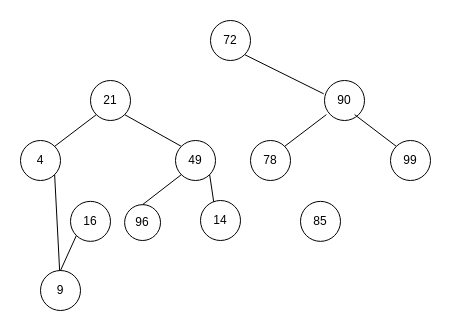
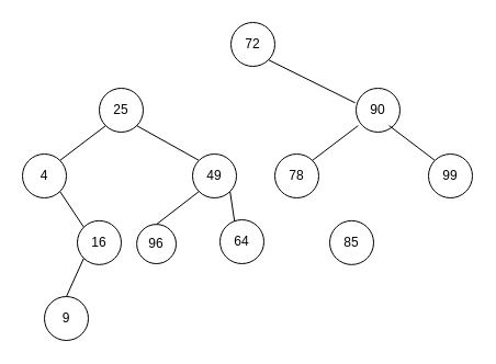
  <mxCell id="0" />
  <mxCell id="1" parent="0" />
  <mxCell id="2" style="edgeStyle=orthogonalEdgeStyle;rounded=0;orthogonalLoop=1;jettySize=auto;html=1;exitX=0;exitY=1;exitDx=0;exitDy=0;" edge="1" parent="1" source="4"><mxGeometry relative="1" as="geometry"><mxPoint x="216" y="54" as="targetPoint" /></mxGeometry></mxCell>
  <mxCell id="3" style="orthogonalLoop=1;jettySize=auto;html=1;exitX=1;exitY=1;exitDx=0;exitDy=0;entryX=-0.02;entryY=0.333;entryDx=0;entryDy=0;rounded=0;endArrow=none;endFill=0;strokeColor=default;entryPerimeter=0;" edge="1" parent="1" source="4" target="19"><mxGeometry relative="1" as="geometry"><mxPoint x="330" y="100" as="targetPoint" /></mxGeometry></mxCell>
  <mxCell id="4" value="72" style="ellipse;whiteSpace=wrap;html=1;aspect=fixed;" vertex="1" parent="1"><mxGeometry x="210" y="20" width="40" height="40" as="geometry" /></mxCell>
- <mxCell id="5" value="21" style="ellipse;whiteSpace=wrap;html=1;aspect=fixed;" vertex="1" parent="1"><mxGeometry x="90" y="80" width="40" height="40" as="geometry" /></mxCell>
+ <mxCell id="5" value="25" style="ellipse;whiteSpace=wrap;html=1;aspect=fixed;" vertex="1" parent="1"><mxGeometry x="90" y="80" width="40" height="40" as="geometry" /></mxCell>
  <mxCell id="6" style="edgeStyle=orthogonalEdgeStyle;rounded=0;orthogonalLoop=1;jettySize=auto;html=1;exitX=0;exitY=1;exitDx=0;exitDy=0;" edge="1" parent="1"><mxGeometry relative="1" as="geometry"><mxPoint x="96" y="114" as="targetPoint" /><mxPoint x="95.858" y="114.142" as="sourcePoint" /></mxGeometry></mxCell>
  <mxCell id="7" style="orthogonalLoop=1;jettySize=auto;html=1;exitX=1;exitY=1;exitDx=0;exitDy=0;entryX=0;entryY=0;entryDx=0;entryDy=0;rounded=0;endArrow=none;endFill=0;strokeColor=default;" edge="1" parent="1" target="10"><mxGeometry relative="1" as="geometry"><mxPoint x="124.142" y="114.142" as="sourcePoint" /></mxGeometry></mxCell>
  <mxCell id="8" value="4" style="ellipse;whiteSpace=wrap;html=1;aspect=fixed;" vertex="1" parent="1"><mxGeometry x="20" y="140" width="40" height="40" as="geometry" /></mxCell>
  <mxCell id="9" value="" style="endArrow=none;html=1;rounded=0;exitX=1;exitY=0;exitDx=0;exitDy=0;entryX=0;entryY=1;entryDx=0;entryDy=0;" edge="1" parent="1" source="8"><mxGeometry width="50" height="50" relative="1" as="geometry"><mxPoint x="190" y="230" as="sourcePoint" /><mxPoint x="95.858" y="114.142" as="targetPoint" /></mxGeometry></mxCell>
  <mxCell id="10" value="49" style="ellipse;whiteSpace=wrap;html=1;aspect=fixed;" vertex="1" parent="1"><mxGeometry x="175" y="140" width="40" height="40" as="geometry" /></mxCell>
- <mxCell id="11" style="orthogonalLoop=1;jettySize=auto;html=1;rounded=0;endArrow=none;endFill=0;strokeColor=default;exitX=1;exitY=1;exitDx=0;exitDy=0;" edge="1" parent="1" target="13" source="8"><mxGeometry relative="1" as="geometry"><mxPoint x="54" y="170" as="sourcePoint" /></mxGeometry></mxCell>
+ <mxCell id="11" style="orthogonalLoop=1;jettySize=auto;html=1;entryX=0;entryY=0;entryDx=0;entryDy=0;rounded=0;endArrow=none;endFill=0;strokeColor=default;exitX=1;exitY=1;exitDx=0;exitDy=0;" edge="1" parent="1" target="12" source="8"><mxGeometry relative="1" as="geometry"><mxPoint x="54" y="170" as="sourcePoint" /></mxGeometry></mxCell>
  <mxCell id="12" value="16" style="ellipse;whiteSpace=wrap;html=1;aspect=fixed;" vertex="1" parent="1"><mxGeometry x="70" y="200.86" width="40" height="40" as="geometry" /></mxCell>
  <mxCell id="13" value="9" style="ellipse;whiteSpace=wrap;html=1;aspect=fixed;" vertex="1" parent="1"><mxGeometry x="40" y="270" width="40" height="40" as="geometry" /></mxCell>
  <mxCell id="14" value="" style="endArrow=none;html=1;rounded=0;exitX=0.5;exitY=0;exitDx=0;exitDy=0;entryX=0;entryY=1;entryDx=0;entryDy=0;" edge="1" parent="1" source="13" target="12"><mxGeometry width="50" height="50" relative="1" as="geometry"><mxPoint x="100" y="361.72" as="sourcePoint" /><mxPoint x="10" y="250" as="targetPoint" /></mxGeometry></mxCell>
  <mxCell id="15" style="orthogonalLoop=1;jettySize=auto;html=1;entryX=0.333;entryY=0.05;entryDx=0;entryDy=0;rounded=0;endArrow=none;endFill=0;strokeColor=default;exitX=1;exitY=1;exitDx=0;exitDy=0;entryPerimeter=0;" edge="1" parent="1" target="18" source="10"><mxGeometry relative="1" as="geometry"><mxPoint x="200" y="170" as="sourcePoint" /></mxGeometry></mxCell>
  <mxCell id="16" value="96" style="ellipse;whiteSpace=wrap;html=1;aspect=fixed;direction=south;" vertex="1" parent="1"><mxGeometry x="124.14" y="204.14" width="35.86" height="35.86" as="geometry" /></mxCell>
  <mxCell id="17" value="" style="endArrow=none;html=1;rounded=0;exitX=0;exitY=0.5;exitDx=0;exitDy=0;entryX=0;entryY=1;entryDx=0;entryDy=0;" edge="1" parent="1" source="16" target="10"><mxGeometry width="50" height="50" relative="1" as="geometry"><mxPoint x="260" y="285.86" as="sourcePoint" /><mxPoint x="165.858" y="174.142" as="targetPoint" /></mxGeometry></mxCell>
- <mxCell id="18" value="14" style="ellipse;whiteSpace=wrap;html=1;aspect=fixed;" vertex="1" parent="1"><mxGeometry x="200" y="200" width="40" height="40" as="geometry" /></mxCell>
+ <mxCell id="18" value="64" style="ellipse;whiteSpace=wrap;html=1;aspect=fixed;" vertex="1" parent="1"><mxGeometry x="200" y="200" width="40" height="40" as="geometry" /></mxCell>
  <mxCell id="19" value="90" style="ellipse;whiteSpace=wrap;html=1;aspect=fixed;" vertex="1" parent="1"><mxGeometry x="324" y="80" width="40" height="40" as="geometry" /></mxCell>
  <mxCell id="20" style="edgeStyle=orthogonalEdgeStyle;rounded=0;orthogonalLoop=1;jettySize=auto;html=1;exitX=0;exitY=1;exitDx=0;exitDy=0;" edge="1" parent="1"><mxGeometry relative="1" as="geometry"><mxPoint x="326" y="114" as="targetPoint" /><mxPoint x="325.858" y="114.142" as="sourcePoint" /></mxGeometry></mxCell>
  <mxCell id="21" style="orthogonalLoop=1;jettySize=auto;html=1;exitX=1;exitY=1;exitDx=0;exitDy=0;entryX=0;entryY=0;entryDx=0;entryDy=0;rounded=0;endArrow=none;endFill=0;strokeColor=default;" edge="1" parent="1" target="24"><mxGeometry relative="1" as="geometry"><mxPoint x="354.142" y="114.142" as="sourcePoint" /></mxGeometry></mxCell>
  <mxCell id="22" value="78" style="ellipse;whiteSpace=wrap;html=1;aspect=fixed;" vertex="1" parent="1"><mxGeometry x="250" y="140" width="40" height="40" as="geometry" /></mxCell>
  <mxCell id="23" value="" style="endArrow=none;html=1;rounded=0;exitX=1;exitY=0;exitDx=0;exitDy=0;entryX=0;entryY=1;entryDx=0;entryDy=0;" edge="1" parent="1" source="22"><mxGeometry width="50" height="50" relative="1" as="geometry"><mxPoint x="420" y="230" as="sourcePoint" /><mxPoint x="325.858" y="114.142" as="targetPoint" /></mxGeometry></mxCell>
  <mxCell id="24" value="99" style="ellipse;whiteSpace=wrap;html=1;aspect=fixed;" vertex="1" parent="1"><mxGeometry x="390" y="140" width="40" height="40" as="geometry" /></mxCell>
  <mxCell id="25" value="85" style="ellipse;whiteSpace=wrap;html=1;aspect=fixed;" vertex="1" parent="1"><mxGeometry x="300" y="200.86" width="40" height="40" as="geometry" /></mxCell>
